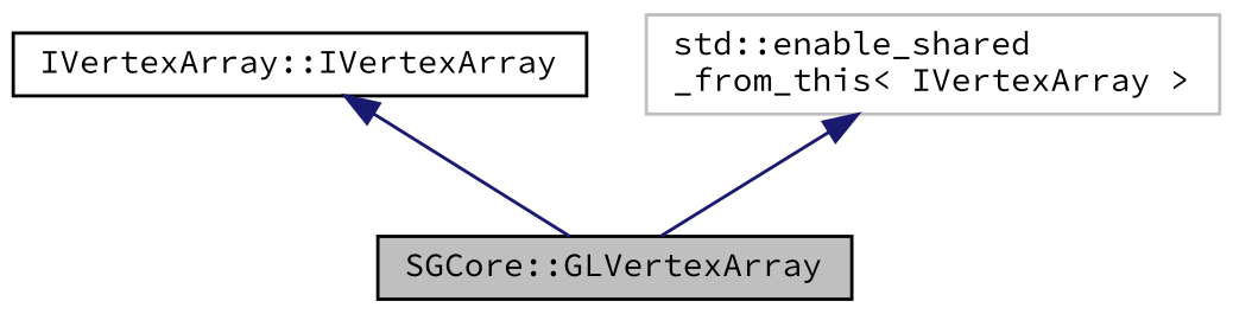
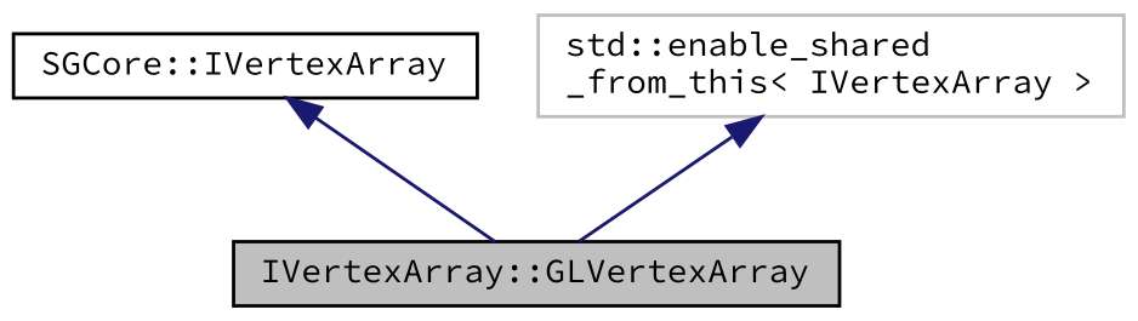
  digraph {
    fontname="Source Code Pro"
    node [color=black fillcolor=white fontname="Source Code Pro" fontsize=10 shape=record style=filled]
    edge [color=midnightblue dir=back fontname="Source Code Pro" fontsize=10 labelfontname=Helvetica labelfontsize=10 style=solid]
-   n1 [fillcolor=grey75 fontcolor=black height=0.2 label="SGCore::GLVertexArray" width=0.4]
-   n2 [height=0.2 label="IVertexArray::IVertexArray" width=0.4]
+   n1 [fillcolor=grey75 fontcolor=black height=0.2 label="IVertexArray::GLVertexArray" width=0.4]
+   n2 [height=0.2 label="SGCore::IVertexArray" width=0.4]
    n3 [color=grey75 height=0.2 label="std::enable_shared\l_from_this\< IVertexArray \>" width=0.4]
    n2 -> n1
    n3 -> n1
  }
